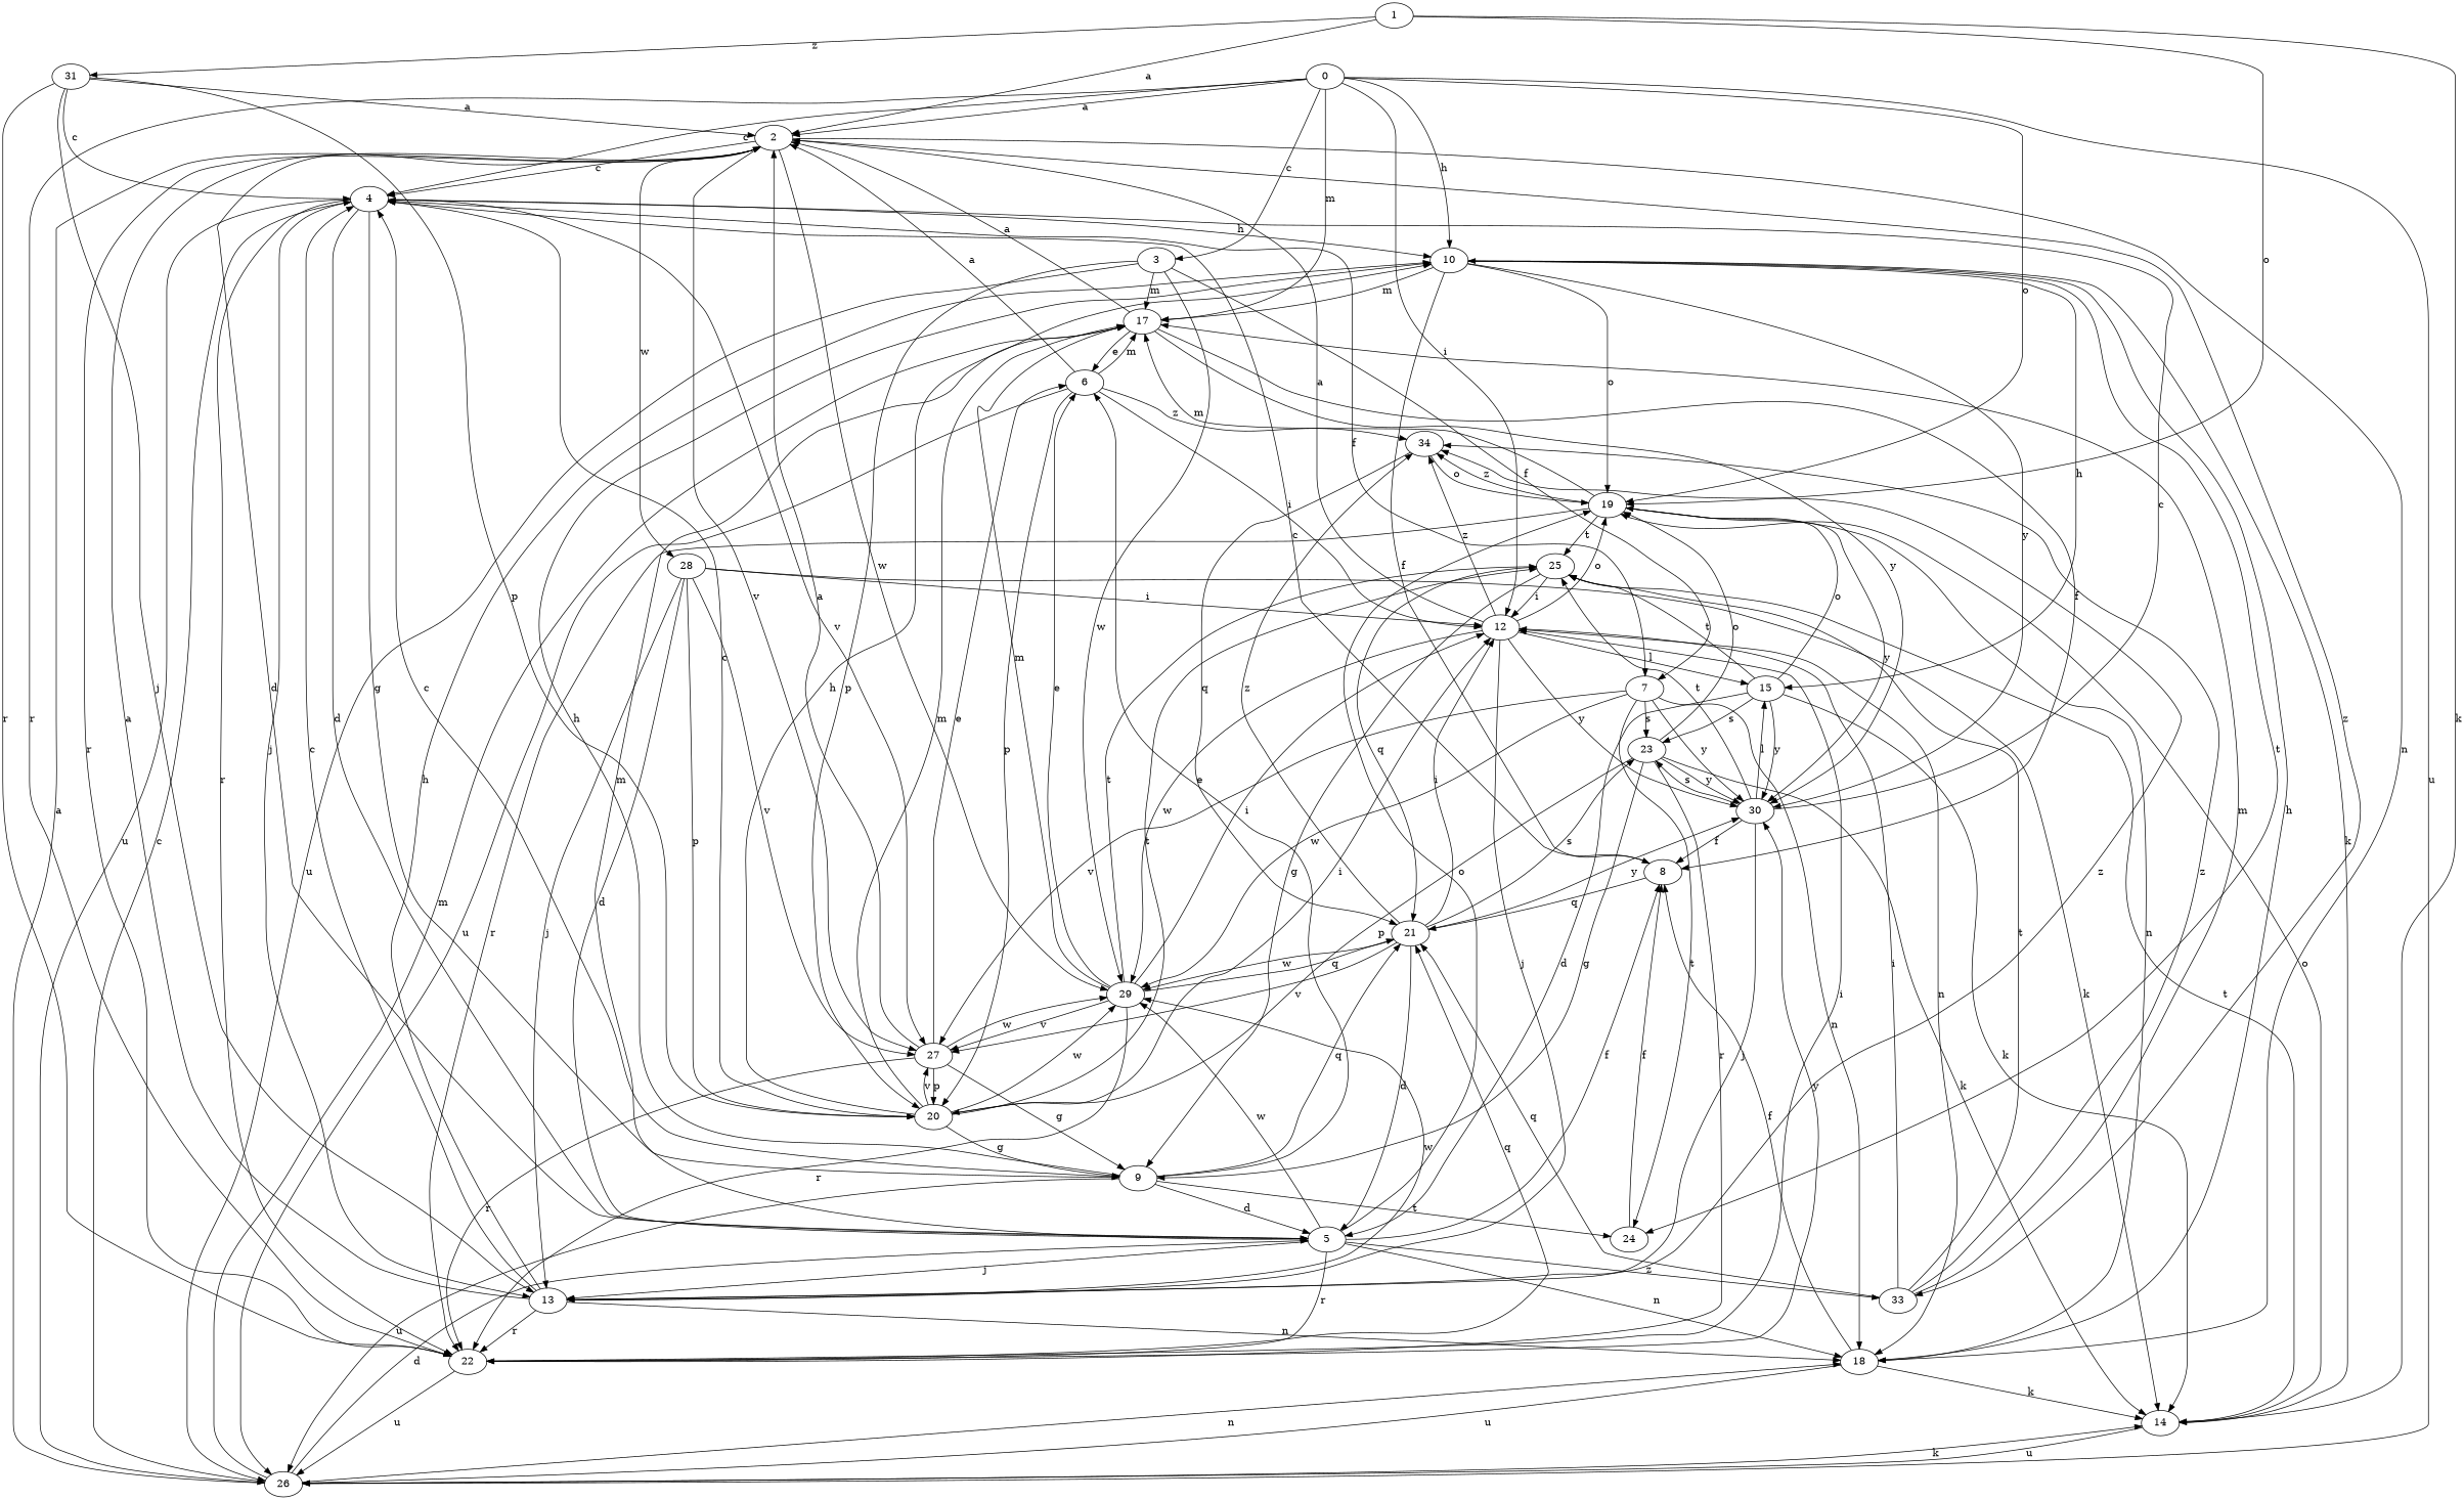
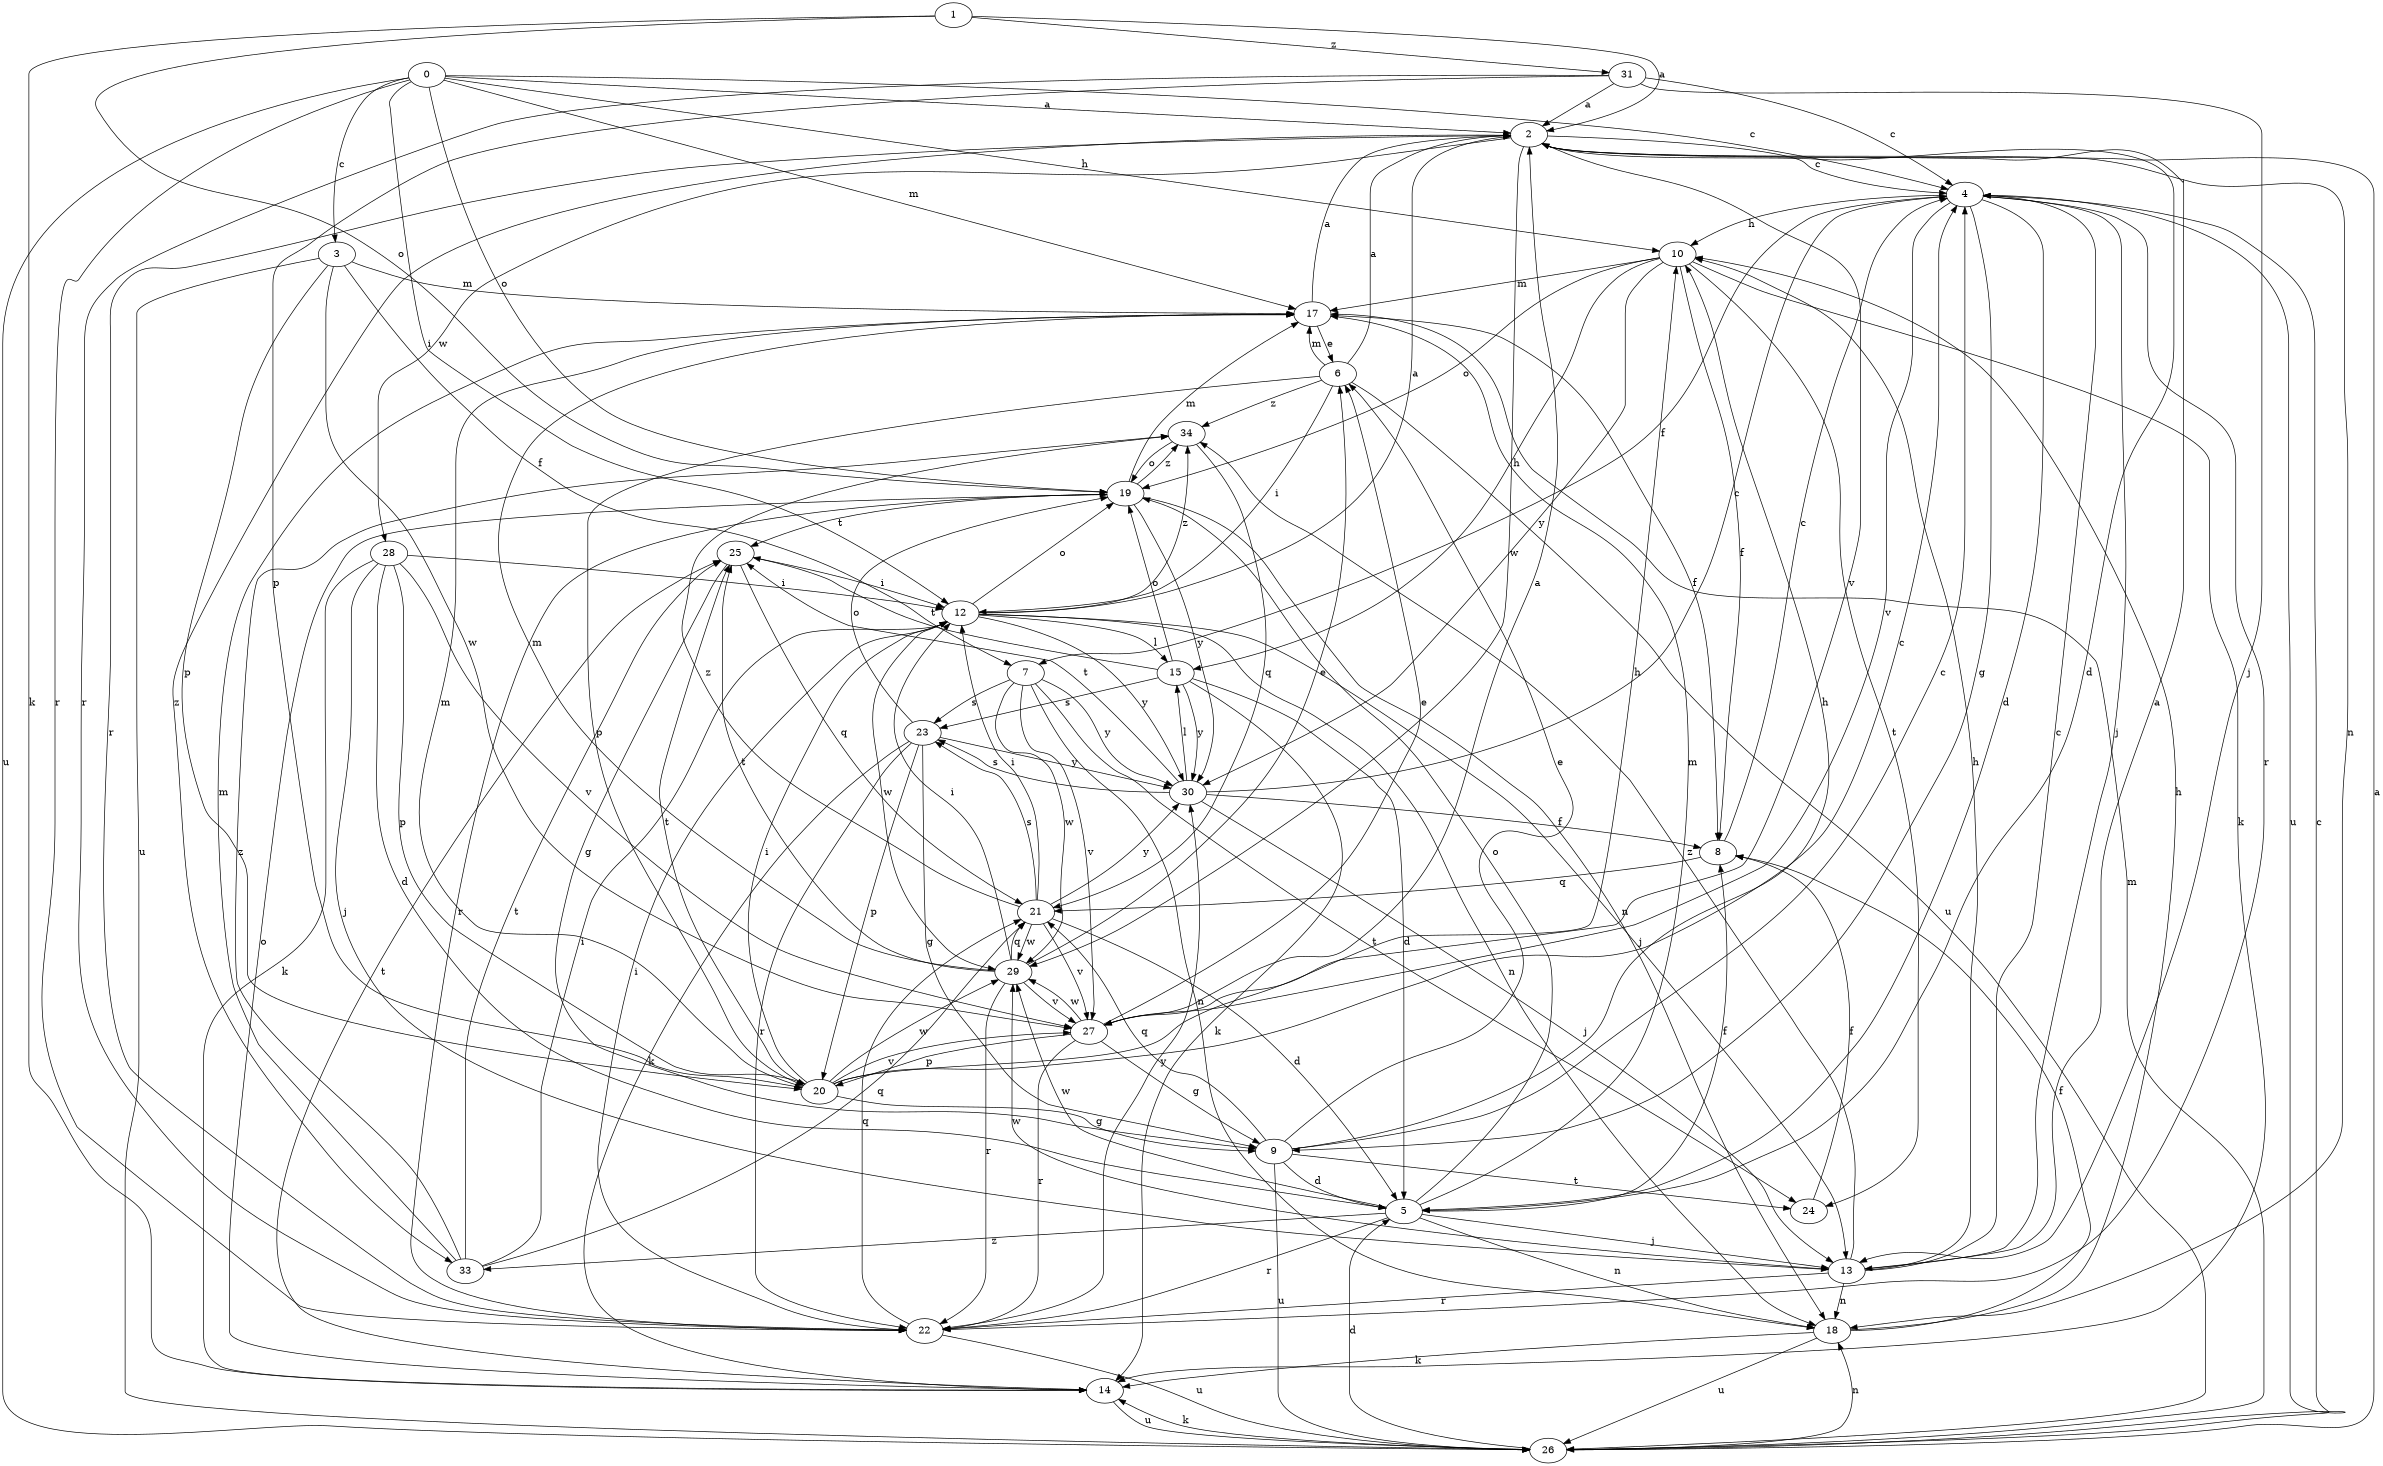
  strict digraph {
    0
    2
    3
    4
    10
    12
    17
    19
    22
    26
    5
    18
    27
    28
    29
    33
    7
    20
    9
    13
    14
    8
    24
    30
    15
    34
    6
    25
    21
    1
    31
    23
    0 -> 2 [label=a]
    0 -> 3 [label=c]
    0 -> 4 [label=c]
    0 -> 10 [label=h]
    0 -> 12 [label=i]
    0 -> 17 [label=m]
    0 -> 19 [label=o]
    0 -> 22 [label=r]
    0 -> 26 [label=u]
    2 -> 4 [label=c]
    2 -> 22 [label=r]
    2 -> 5 [label=d]
    2 -> 18 [label=n]
    2 -> 27 [label=v]
    2 -> 28 [label=w]
    2 -> 29 [label=w]
    2 -> 33 [label=z]
    3 -> 17 [label=m]
    3 -> 26 [label=u]
-   3 -> 29 [label=w]
+   3 -> 27 [label=w]
    3 -> 7 [label=f]
    3 -> 20 [label=p]
    4 -> 10 [label=h]
    4 -> 22 [label=r]
    4 -> 26 [label=u]
    4 -> 5 [label=d]
    4 -> 27 [label=v]
    4 -> 7 [label=f]
    4 -> 9 [label=g]
    4 -> 13 [label=j]
    10 -> 17 [label=m]
    10 -> 19 [label=o]
    10 -> 14 [label=k]
    10 -> 8 [label=f]
    10 -> 24 [label=t]
    10 -> 30 [label=y]
    10 -> 15 [label=h]
    12 -> 2 [label=a]
    12 -> 19 [label=o]
    12 -> 18 [label=n]
    12 -> 29 [label=w]
    12 -> 13 [label=j]
    12 -> 30 [label=y]
    12 -> 15 [label=l]
    12 -> 34 [label=z]
    17 -> 2 [label=a]
    17 -> 8 [label=f]
-   17 -> 30 [label=y]
    17 -> 6 [label=e]
    19 -> 17 [label=m]
    19 -> 22 [label=r]
    19 -> 18 [label=n]
    19 -> 30 [label=y]
    19 -> 34 [label=z]
    19 -> 25 [label=t]
    22 -> 12 [label=i]
    22 -> 26 [label=u]
    22 -> 30 [label=y]
    22 -> 21 [label=q]
    26 -> 2 [label=a]
    26 -> 4 [label=c]
    26 -> 17 [label=m]
    26 -> 5 [label=d]
    26 -> 18 [label=n]
    26 -> 14 [label=k]
    5 -> 17 [label=m]
    5 -> 19 [label=o]
    5 -> 22 [label=r]
    5 -> 18 [label=n]
    5 -> 29 [label=w]
    5 -> 33 [label=z]
    5 -> 13 [label=j]
    5 -> 8 [label=f]
    18 -> 10 [label=h]
    18 -> 26 [label=u]
    18 -> 14 [label=k]
    18 -> 8 [label=f]
    27 -> 2 [label=a]
    27 -> 22 [label=r]
    27 -> 29 [label=w]
    27 -> 20 [label=p]
    27 -> 9 [label=g]
    27 -> 6 [label=e]
    28 -> 12 [label=i]
    28 -> 5 [label=d]
    28 -> 27 [label=v]
    28 -> 20 [label=p]
    28 -> 13 [label=j]
    28 -> 14 [label=k]
    29 -> 12 [label=i]
    29 -> 17 [label=m]
    29 -> 22 [label=r]
    29 -> 27 [label=v]
    29 -> 6 [label=e]
    29 -> 25 [label=t]
    29 -> 21 [label=q]
    33 -> 12 [label=i]
    33 -> 17 [label=m]
    33 -> 34 [label=z]
    33 -> 25 [label=t]
    33 -> 21 [label=q]
    7 -> 18 [label=n]
    7 -> 27 [label=v]
    7 -> 29 [label=w]
    7 -> 24 [label=t]
    7 -> 30 [label=y]
    7 -> 23 [label=s]
    20 -> 4 [label=c]
    20 -> 10 [label=h]
    20 -> 12 [label=i]
    20 -> 17 [label=m]
    20 -> 27 [label=v]
    20 -> 29 [label=w]
    20 -> 9 [label=g]
    20 -> 25 [label=t]
    9 -> 4 [label=c]
    9 -> 10 [label=h]
    9 -> 26 [label=u]
    9 -> 5 [label=d]
    9 -> 24 [label=t]
    9 -> 6 [label=e]
    9 -> 21 [label=q]
    13 -> 2 [label=a]
    13 -> 4 [label=c]
    13 -> 10 [label=h]
    13 -> 22 [label=r]
    13 -> 18 [label=n]
    13 -> 29 [label=w]
    13 -> 34 [label=z]
    14 -> 19 [label=o]
    14 -> 26 [label=u]
    14 -> 25 [label=t]
    8 -> 4 [label=c]
    8 -> 21 [label=q]
    24 -> 8 [label=f]
    30 -> 4 [label=c]
    30 -> 13 [label=j]
    30 -> 8 [label=f]
    30 -> 15 [label=l]
    30 -> 25 [label=t]
    30 -> 23 [label=s]
    15 -> 19 [label=o]
    15 -> 5 [label=d]
    15 -> 14 [label=k]
    15 -> 30 [label=y]
    15 -> 25 [label=t]
    15 -> 23 [label=s]
    34 -> 19 [label=o]
    34 -> 21 [label=q]
    6 -> 2 [label=a]
    6 -> 12 [label=i]
    6 -> 17 [label=m]
    6 -> 26 [label=u]
    6 -> 20 [label=p]
    6 -> 34 [label=z]
    25 -> 12 [label=i]
    25 -> 9 [label=g]
    25 -> 21 [label=q]
    21 -> 12 [label=i]
    21 -> 5 [label=d]
    21 -> 27 [label=v]
    21 -> 29 [label=w]
    21 -> 30 [label=y]
    21 -> 34 [label=z]
    21 -> 23 [label=s]
    1 -> 2 [label=a]
    1 -> 19 [label=o]
    1 -> 14 [label=k]
    1 -> 31 [label=z]
    31 -> 2 [label=a]
    31 -> 4 [label=c]
    31 -> 22 [label=r]
    31 -> 20 [label=p]
    31 -> 13 [label=j]
    23 -> 19 [label=o]
    23 -> 22 [label=r]
    23 -> 20 [label=p]
    23 -> 9 [label=g]
    23 -> 14 [label=k]
    23 -> 30 [label=y]
  }
